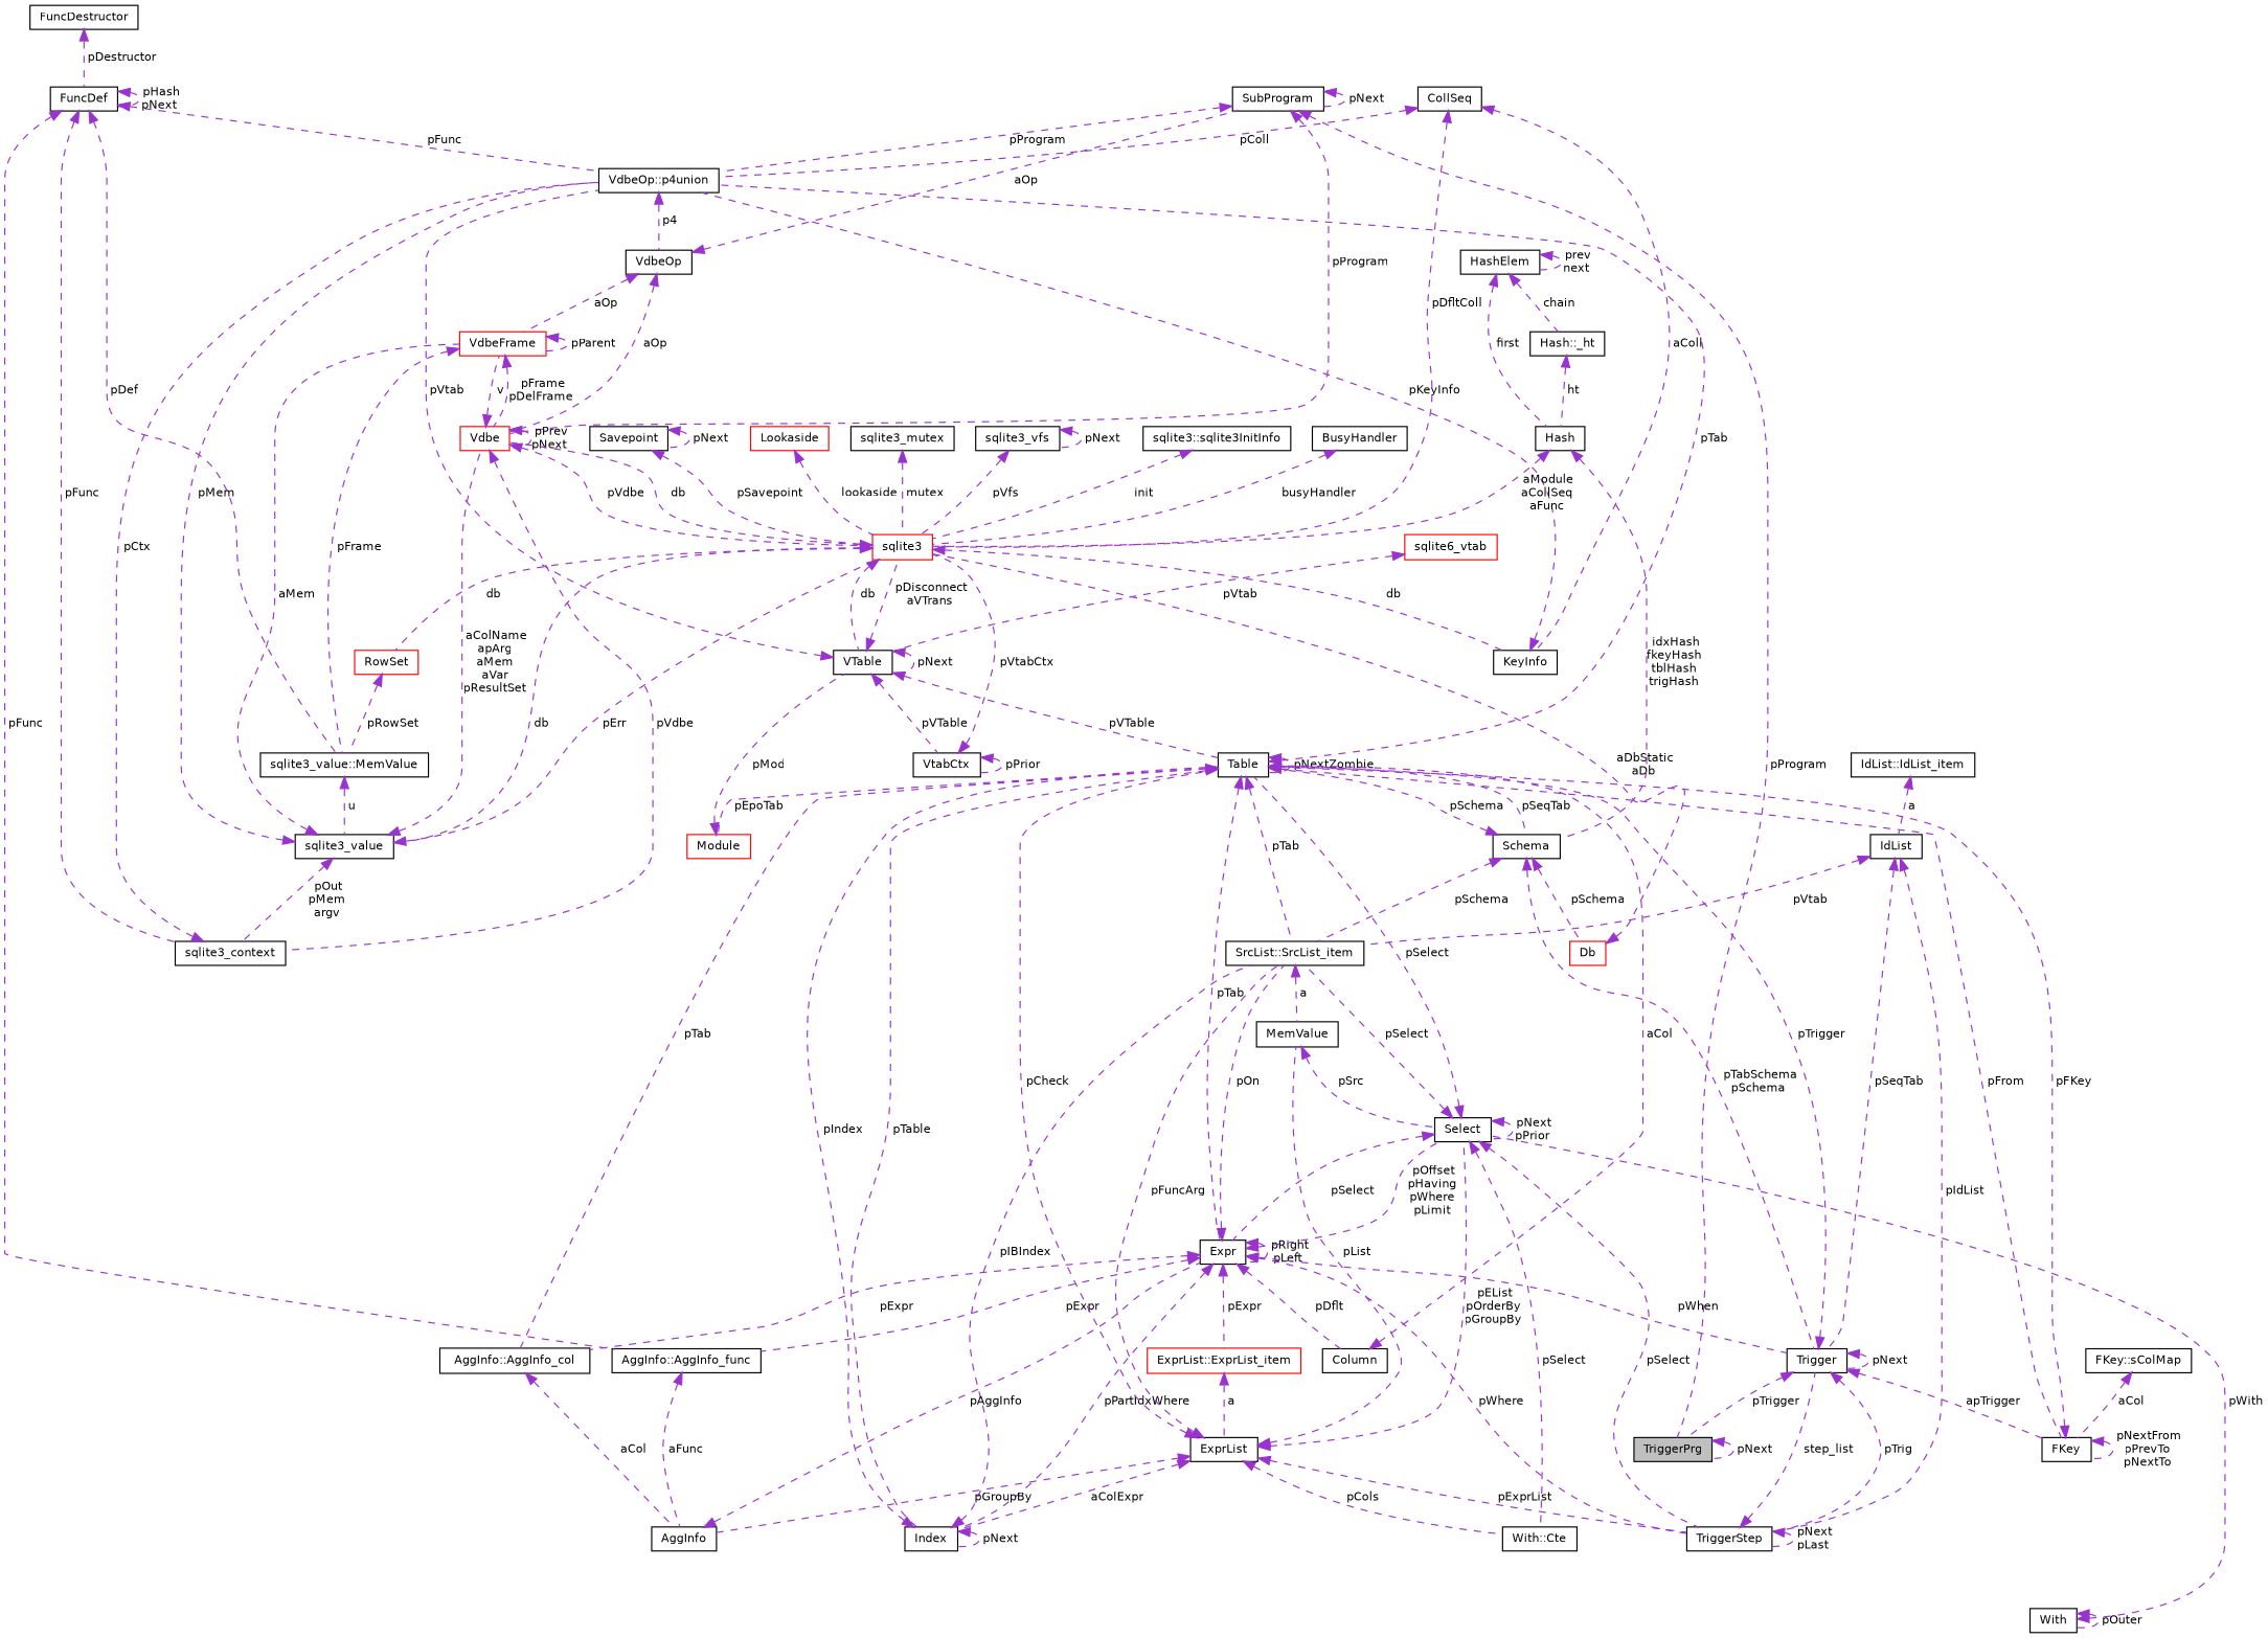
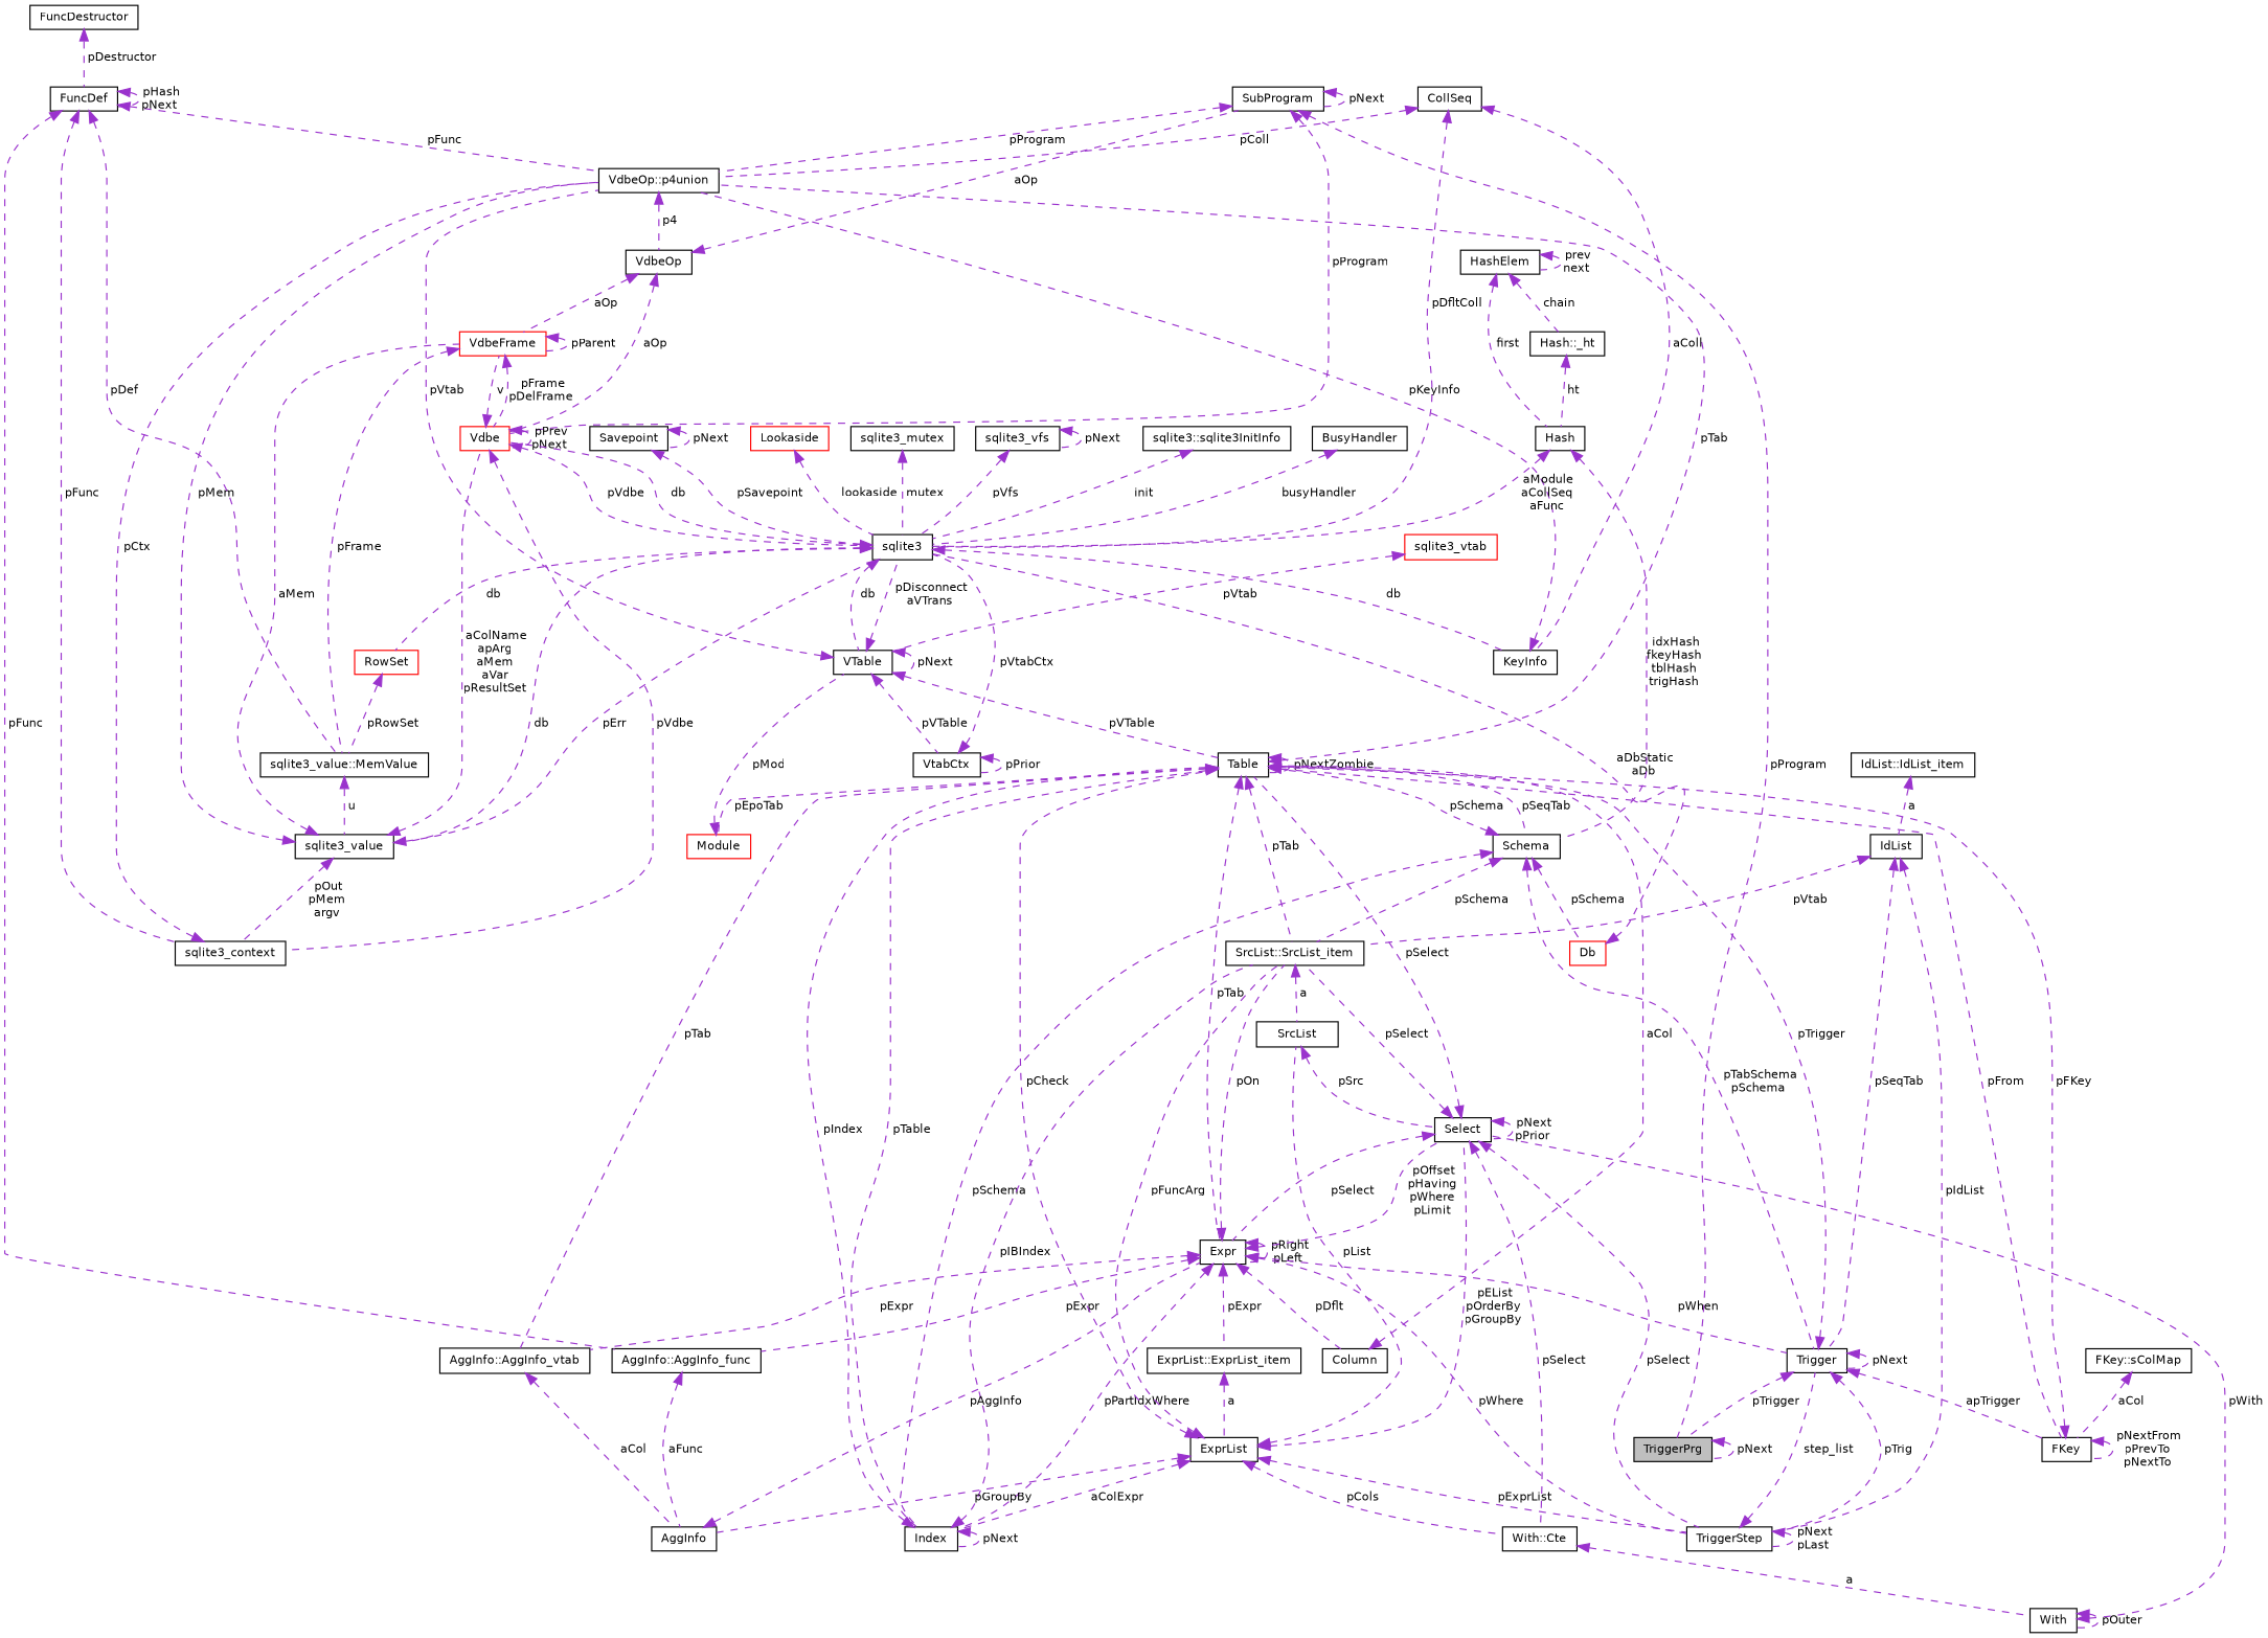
  digraph {
    node [color=black fillcolor=white fontname=Helvetica fontsize=10 shape=record style=filled]
    edge [color=darkorchid3 dir=back fontname=Helvetica fontsize=10 labelfontname=Helvetica labelfontsize=10 style=dashed]
    n1 [fillcolor=grey75 fontcolor=black height=0.2 label=TriggerPrg width=0.4]
    n2 [height=0.2 label=SubProgram width=0.4]
    n3 [height=0.2 label="VdbeOp::p4union" width=0.4]
    n4 [color=red height=0.2 label=Vdbe width=0.4]
    n5 [height=0.2 label=VdbeOp width=0.4]
    n6 [color=red height=0.2 label=VdbeFrame width=0.4]
-   n7 [color=red height=0.2 label=sqlite3 width=0.4]
+   n7 [height=0.2 label=sqlite3 width=0.4]
    n8 [height=0.2 label=sqlite3_context width=0.4]
    n9 [height=0.2 label="sqlite3_value::MemValue" width=0.4]
    n10 [height=0.2 label=sqlite3_value width=0.4]
    n11 [height=0.2 label=VTable width=0.4]
    n12 [color=red height=0.2 label=RowSet width=0.4]
    n13 [height=0.2 label=KeyInfo width=0.4]
    n14 [height=0.2 label=VtabCtx width=0.4]
    n15 [height=0.2 label=Table width=0.4]
    n16 [height=0.2 label=Savepoint width=0.4]
    n17 [color=red height=0.2 label=Lookaside width=0.4]
    n18 [height=0.2 label=sqlite3_mutex width=0.4]
    n19 [height=0.2 label=sqlite3_vfs width=0.4]
    n20 [height=0.2 label="sqlite3::sqlite3InitInfo" width=0.4]
    n21 [height=0.2 label=BusyHandler width=0.4]
    n22 [color=red height=0.2 label=Module width=0.4]
    n23 [height=0.2 label=Schema width=0.4]
    n24 [height=0.2 label=Expr width=0.4]
-   n25 [height=0.2 label="AggInfo::AggInfo_col" width=0.4]
+   n25 [height=0.2 label="AggInfo::AggInfo_vtab" width=0.4]
    n26 [height=0.2 label="SrcList::SrcList_item" width=0.4]
    n27 [height=0.2 label=Index width=0.4]
    n28 [height=0.2 label=FKey width=0.4]
    n29 [height=0.2 label=Trigger width=0.4]
    n30 [color=red height=0.2 label=Db width=0.4]
    n31 [height=0.2 label=Column width=0.4]
    n32 [height=0.2 label="AggInfo::AggInfo_func" width=0.4]
-   n33 [color=red height=0.2 label="ExprList::ExprList_item" width=0.4]
+   n33 [height=0.2 label="ExprList::ExprList_item" width=0.4]
    n34 [height=0.2 label=Select width=0.4]
    n35 [height=0.2 label=TriggerStep width=0.4]
    n36 [height=0.2 label=AggInfo width=0.4]
-   n37 [height=0.2 label=MemValue width=0.4]
+   n37 [height=0.2 label=SrcList width=0.4]
    n38 [height=0.2 label=Hash width=0.4]
    n39 [height=0.2 label="Hash::_ht" width=0.4]
    n40 [height=0.2 label=HashElem width=0.4]
    n41 [height=0.2 label=ExprList width=0.4]
    n42 [height=0.2 label="With::Cte" width=0.4]
    n43 [height=0.2 label=FuncDef width=0.4]
    n44 [height=0.2 label=FuncDestructor width=0.4]
    n45 [height=0.2 label=With width=0.4]
    n46 [height=0.2 label=IdList width=0.4]
    n47 [height=0.2 label="IdList::IdList_item" width=0.4]
    n48 [height=0.2 label="FKey::sColMap" width=0.4]
-   n49 [color=red height=0.2 label=sqlite6_vtab width=0.4]
+   n49 [color=red height=0.2 label=sqlite3_vtab width=0.4]
    n50 [height=0.2 label=CollSeq width=0.4]
    n1 -> n1 [label=" pNext"]
    n2 -> n1 [label=" pProgram"]
    n2 -> n2 [label=" pNext"]
    n2 -> n3 [label=" pProgram"]
    n2 -> n4 [label=" pProgram"]
    n3 -> n5 [label=" p4"]
    n4 -> n4 [label=" pPrev\npNext"]
    n4 -> n6 [label=" v"]
    n4 -> n7 [label=" pVdbe"]
    n4 -> n8 [label=" pVdbe"]
    n5 -> n2 [label=" aOp"]
    n5 -> n4 [label=" aOp"]
    n5 -> n6 [label=" aOp"]
    n6 -> n4 [label=" pFrame\npDelFrame"]
    n6 -> n6 [label=" pParent"]
    n6 -> n9 [label=" pFrame"]
    n7 -> n4 [label=" db"]
    n7 -> n10 [label=" db"]
    n7 -> n11 [label=" db"]
    n7 -> n12 [label=" db"]
    n7 -> n13 [label=" db"]
    n8 -> n3 [label=" pCtx"]
    n9 -> n10 [label=" u"]
    n10 -> n3 [label=" pMem"]
    n10 -> n4 [label=" aColName\napArg\naMem\naVar\npResultSet"]
    n10 -> n6 [label=" aMem"]
    n10 -> n7 [label=" pErr"]
    n10 -> n8 [label=" pOut\npMem\nargv"]
    n11 -> n3 [label=" pVtab"]
    n11 -> n7 [label=" pDisconnect\naVTrans"]
    n11 -> n11 [label=" pNext"]
    n11 -> n14 [label=" pVTable"]
    n11 -> n15 [label=" pVTable"]
    n12 -> n9 [label=" pRowSet"]
    n13 -> n3 [label=" pKeyInfo"]
    n14 -> n7 [label=" pVtabCtx"]
    n14 -> n14 [label=" pPrior"]
    n15 -> n3 [label=" pTab"]
    n15 -> n15 [label=" pNextZombie"]
    n15 -> n22 [label=" pEpoTab"]
    n15 -> n23 [label=" pSeqTab"]
    n15 -> n24 [label=" pTab"]
    n15 -> n25 [label=" pTab"]
    n15 -> n26 [label=" pTab"]
    n15 -> n27 [label=" pTable"]
    n15 -> n28 [label=" pFrom"]
    n16 -> n7 [label=" pSavepoint"]
    n16 -> n16 [label=" pNext"]
    n17 -> n7 [label=" lookaside"]
    n18 -> n7 [label=" mutex"]
    n19 -> n7 [label=" pVfs"]
    n19 -> n19 [label=" pNext"]
    n20 -> n7 [label=" init"]
    n21 -> n7 [label=" busyHandler"]
    n22 -> n11 [label=" pMod"]
    n23 -> n15 [label=" pSchema"]
    n23 -> n26 [label=" pSchema"]
+   n23 -> n27 [label=" pSchema"]
    n23 -> n29 [label=" pTabSchema\npSchema"]
    n23 -> n30 [label=" pSchema"]
    n24 -> n24 [label=" pRight\npLeft"]
    n24 -> n25 [label=" pExpr"]
    n24 -> n26 [label=" pOn"]
    n24 -> n27 [label=" pPartIdxWhere"]
    n24 -> n29 [label=" pWhen"]
    n24 -> n31 [label=" pDflt"]
    n24 -> n32 [label=" pExpr"]
    n24 -> n33 [label=" pExpr"]
    n24 -> n34 [label=" pOffset\npHaving\npWhere\npLimit"]
    n24 -> n35 [label=" pWhere"]
    n25 -> n36 [label=" aCol"]
    n26 -> n37 [label=" a"]
    n27 -> n15 [label=" pIndex"]
    n27 -> n26 [label=" pIBIndex"]
    n27 -> n27 [label=" pNext"]
    n28 -> n15 [label=" pFKey"]
    n28 -> n28 [label=" pNextFrom\npPrevTo\npNextTo"]
    n29 -> n1 [label=" pTrigger"]
    n29 -> n15 [label=" pTrigger"]
    n29 -> n28 [label=" apTrigger"]
    n29 -> n29 [label=" pNext"]
    n29 -> n35 [label=" pTrig"]
    n30 -> n7 [label=" aDbStatic\naDb"]
    n31 -> n15 [label=" aCol"]
    n32 -> n36 [label=" aFunc"]
    n33 -> n41 [label=" a"]
    n34 -> n15 [label=" pSelect"]
    n34 -> n24 [label=" pSelect"]
    n34 -> n26 [label=" pSelect"]
    n34 -> n34 [label=" pNext\npPrior"]
    n34 -> n35 [label=" pSelect"]
    n34 -> n42 [label=" pSelect"]
    n35 -> n29 [label=" step_list"]
    n35 -> n35 [label=" pNext\npLast"]
    n36 -> n24 [label=" pAggInfo"]
    n37 -> n34 [label=" pSrc"]
    n38 -> n7 [label=" aModule\naCollSeq\naFunc"]
    n38 -> n23 [label=" idxHash\nfkeyHash\ntblHash\ntrigHash"]
    n39 -> n38 [label=" ht"]
    n40 -> n38 [label=" first"]
    n40 -> n39 [label=" chain"]
    n40 -> n40 [label=" prev\nnext"]
    n41 -> n15 [label=" pCheck"]
    n41 -> n26 [label=" pFuncArg"]
    n41 -> n27 [label=" aColExpr"]
    n41 -> n34 [label=" pEList\npOrderBy\npGroupBy"]
    n41 -> n35 [label=" pExprList"]
    n41 -> n36 [label=" pGroupBy"]
    n41 -> n37 [label=" pList"]
    n41 -> n42 [label=" pCols"]
+   n42 -> n45 [label=" a"]
    n43 -> n3 [label=" pFunc"]
    n43 -> n8 [label=" pFunc"]
    n43 -> n9 [label=" pDef"]
    n43 -> n32 [label=" pFunc"]
    n43 -> n43 [label=" pHash\npNext"]
    n44 -> n43 [label=" pDestructor"]
    n45 -> n34 [label=" pWith"]
    n45 -> n45 [label=" pOuter"]
    n46 -> n26 [label=" pVtab"]
    n46 -> n29 [label=" pSeqTab"]
    n46 -> n35 [label=" pIdList"]
    n47 -> n46 [label=" a"]
    n48 -> n28 [label=" aCol"]
    n49 -> n11 [label=" pVtab"]
    n50 -> n3 [label=" pColl"]
    n50 -> n7 [label=" pDfltColl"]
    n50 -> n13 [label=" aColl"]
  }
